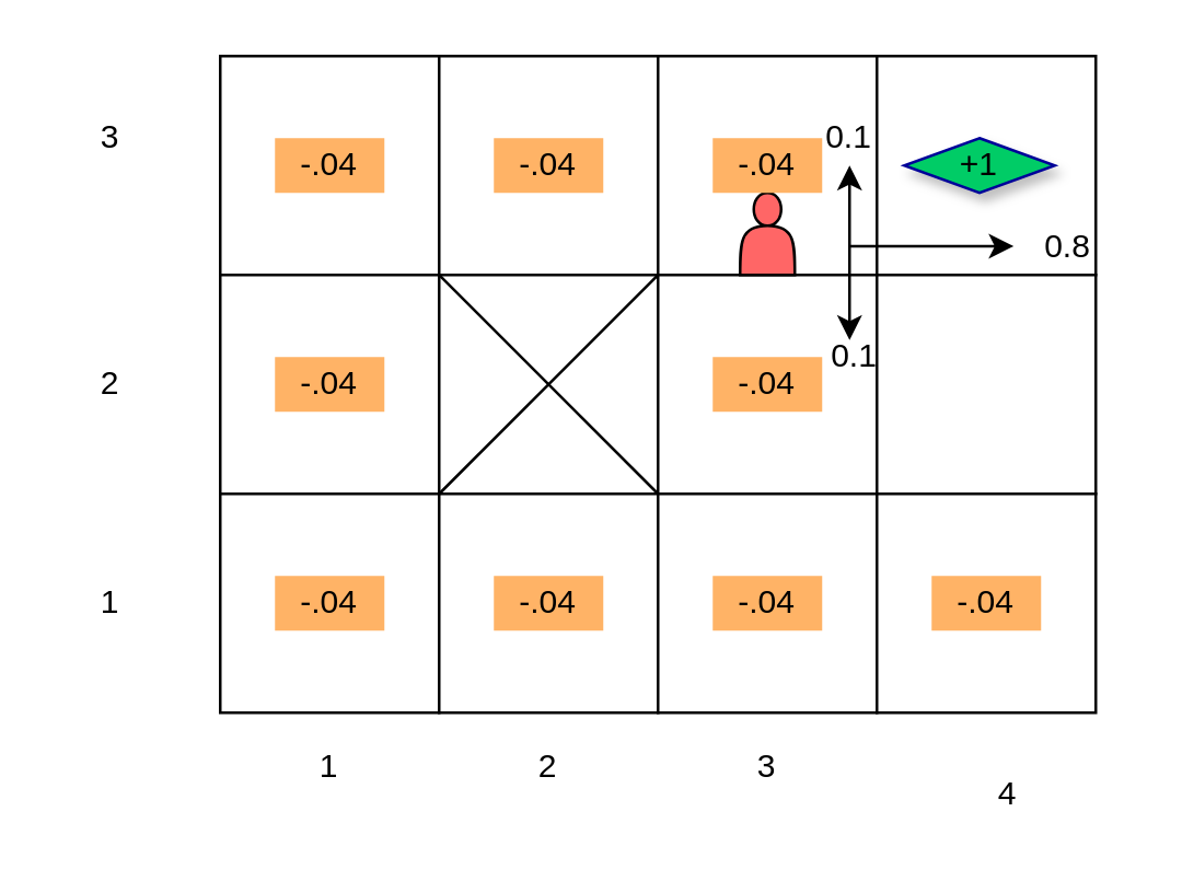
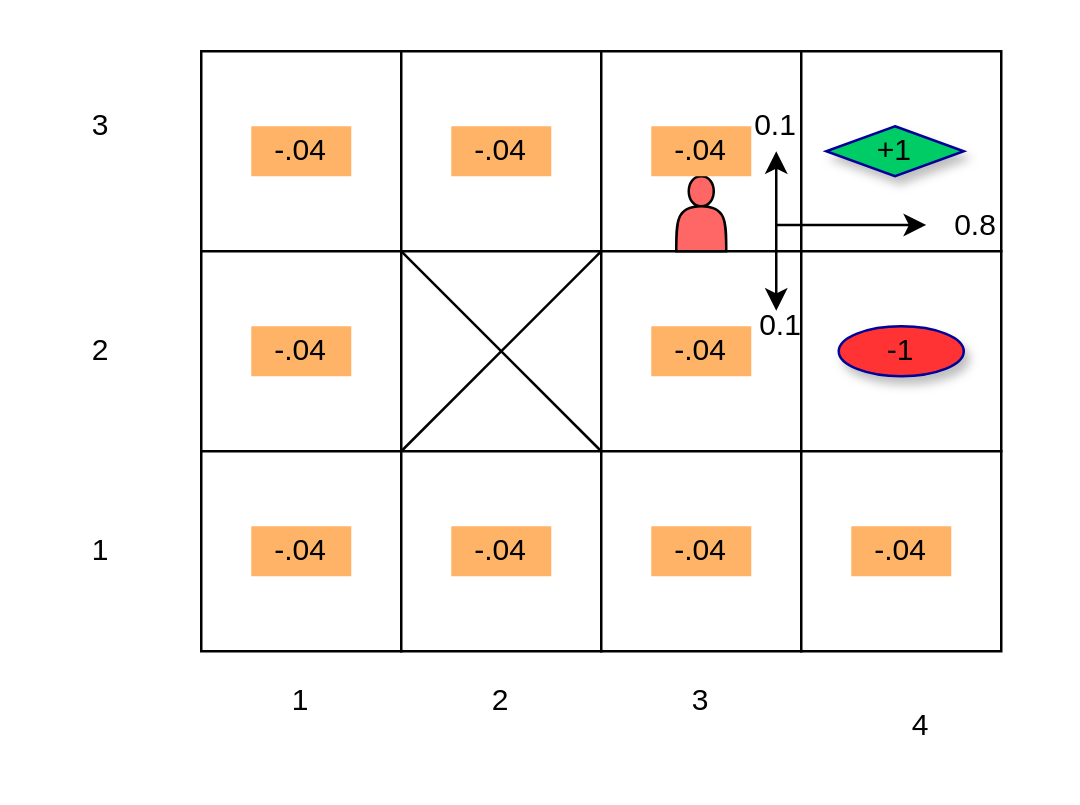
  <mxCell id="0" />
  <mxCell id="1" parent="0" />
  <mxCell id="2" value="" style="whiteSpace=wrap;html=1;aspect=fixed;" parent="1" vertex="1"><mxGeometry x="80" y="20" width="80" height="80" as="geometry" /></mxCell>
  <mxCell id="3" value="" style="whiteSpace=wrap;html=1;aspect=fixed;" parent="1" vertex="1"><mxGeometry x="160" y="20" width="80" height="80" as="geometry" /></mxCell>
  <mxCell id="4" value="" style="whiteSpace=wrap;html=1;aspect=fixed;" parent="1" vertex="1"><mxGeometry x="240" y="20" width="80" height="80" as="geometry" /></mxCell>
  <mxCell id="5" value="" style="whiteSpace=wrap;html=1;aspect=fixed;" parent="1" vertex="1"><mxGeometry x="320" y="20" width="80" height="80" as="geometry" /></mxCell>
  <mxCell id="6" value="" style="whiteSpace=wrap;html=1;aspect=fixed;" parent="1" vertex="1"><mxGeometry x="80" y="100" width="80" height="80" as="geometry" /></mxCell>
  <mxCell id="7" value="" style="whiteSpace=wrap;html=1;aspect=fixed;" parent="1" vertex="1"><mxGeometry x="160" y="100" width="80" height="80" as="geometry" /></mxCell>
  <mxCell id="8" value="" style="whiteSpace=wrap;html=1;aspect=fixed;" parent="1" vertex="1"><mxGeometry x="240" y="100" width="80" height="80" as="geometry" /></mxCell>
  <mxCell id="9" value="" style="whiteSpace=wrap;html=1;aspect=fixed;" parent="1" vertex="1"><mxGeometry x="320" y="100" width="80" height="80" as="geometry" /></mxCell>
  <mxCell id="10" value="" style="whiteSpace=wrap;html=1;aspect=fixed;" parent="1" vertex="1"><mxGeometry x="80" y="180" width="80" height="80" as="geometry" /></mxCell>
  <mxCell id="11" value="" style="whiteSpace=wrap;html=1;aspect=fixed;" parent="1" vertex="1"><mxGeometry x="160" y="180" width="80" height="80" as="geometry" /></mxCell>
  <mxCell id="12" value="" style="whiteSpace=wrap;html=1;aspect=fixed;" parent="1" vertex="1"><mxGeometry x="240" y="180" width="80" height="80" as="geometry" /></mxCell>
  <mxCell id="13" value="" style="whiteSpace=wrap;html=1;aspect=fixed;" parent="1" vertex="1"><mxGeometry x="320" y="180" width="80" height="80" as="geometry" /></mxCell>
  <mxCell id="14" value="" style="endArrow=none;html=1;entryX=0;entryY=0;entryDx=0;entryDy=0;exitX=0;exitY=0;exitDx=0;exitDy=0;" parent="1" source="12" target="7" edge="1"><mxGeometry width="50" height="50" relative="1" as="geometry"><mxPoint x="280" y="230" as="sourcePoint" /><mxPoint x="330" y="180" as="targetPoint" /></mxGeometry></mxCell>
  <mxCell id="15" value="" style="endArrow=none;html=1;entryX=0;entryY=0;entryDx=0;entryDy=0;exitX=0;exitY=0;exitDx=0;exitDy=0;" parent="1" source="11" target="8" edge="1"><mxGeometry width="50" height="50" relative="1" as="geometry"><mxPoint x="280" y="230" as="sourcePoint" /><mxPoint x="330" y="180" as="targetPoint" /></mxGeometry></mxCell>
  <mxCell id="16" value="" style="shape=actor;whiteSpace=wrap;html=1;fillColor=#FF6666;" parent="1" vertex="1"><mxGeometry x="270" y="70" width="20" height="30" as="geometry" /></mxCell>
  <mxCell id="17" value="-.04" style="text;html=1;strokeColor=none;fillColor=#FFB366;align=center;verticalAlign=middle;whiteSpace=wrap;rounded=0;" parent="1" vertex="1"><mxGeometry x="100" y="130" width="40" height="20" as="geometry" /></mxCell>
  <mxCell id="18" value="-.04" style="text;html=1;strokeColor=none;fillColor=#FFB366;align=center;verticalAlign=middle;whiteSpace=wrap;rounded=0;" parent="1" vertex="1"><mxGeometry x="100" y="50" width="40" height="20" as="geometry" /></mxCell>
  <mxCell id="19" value="-.04" style="text;html=1;strokeColor=none;fillColor=#FFB366;align=center;verticalAlign=middle;whiteSpace=wrap;rounded=0;" parent="1" vertex="1"><mxGeometry x="180" y="210" width="40" height="20" as="geometry" /></mxCell>
  <mxCell id="20" value="-.04" style="text;html=1;strokeColor=none;fillColor=#FFB366;align=center;verticalAlign=middle;whiteSpace=wrap;rounded=0;" parent="1" vertex="1"><mxGeometry x="180" y="50" width="40" height="20" as="geometry" /></mxCell>
  <mxCell id="21" value="-.04" style="text;html=1;strokeColor=none;fillColor=#FFB366;align=center;verticalAlign=middle;whiteSpace=wrap;rounded=0;" parent="1" vertex="1"><mxGeometry x="260" y="50" width="40" height="20" as="geometry" /></mxCell>
  <mxCell id="22" value="-.04" style="text;html=1;strokeColor=none;fillColor=#FFB366;align=center;verticalAlign=middle;whiteSpace=wrap;rounded=0;" parent="1" vertex="1"><mxGeometry x="260" y="130" width="40" height="20" as="geometry" /></mxCell>
  <mxCell id="23" value="-.04" style="text;html=1;strokeColor=none;fillColor=#FFB366;align=center;verticalAlign=middle;whiteSpace=wrap;rounded=0;" parent="1" vertex="1"><mxGeometry x="260" y="210" width="40" height="20" as="geometry" /></mxCell>
  <mxCell id="24" value="-.04" style="text;html=1;strokeColor=none;fillColor=#FFB366;align=center;verticalAlign=middle;whiteSpace=wrap;rounded=0;" parent="1" vertex="1"><mxGeometry x="340" y="210" width="40" height="20" as="geometry" /></mxCell>
+ <mxCell id="25" value="-1" style="ellipse;whiteSpace=wrap;html=1;align=center;container=1;recursiveResize=0;treeFolding=1;treeMoving=1;shadow=1;strokeColor=#000099;fillColor=#FF3333;" parent="1" vertex="1"><mxGeometry x="335" y="130" width="50" height="20" as="geometry" /></mxCell>
  <mxCell id="26" value="+1" style="rhombus;whiteSpace=wrap;html=1;align=center;container=1;recursiveResize=0;treeFolding=1;treeMoving=1;shadow=1;strokeColor=#000099;fillColor=#00CC66;" parent="1" vertex="1"><mxGeometry x="330" y="50" width="55" height="20" as="geometry" /></mxCell>
  <mxCell id="27" value="1" style="text;html=1;strokeColor=none;fillColor=none;align=center;verticalAlign=middle;whiteSpace=wrap;rounded=0;shadow=1;" parent="1" vertex="1"><mxGeometry x="100" y="270" width="40" height="20" as="geometry" /></mxCell>
  <mxCell id="28" value="2" style="text;html=1;strokeColor=none;fillColor=none;align=center;verticalAlign=middle;whiteSpace=wrap;rounded=0;shadow=1;" parent="1" vertex="1"><mxGeometry x="180" y="270" width="40" height="20" as="geometry" /></mxCell>
  <mxCell id="29" value="3" style="text;html=1;strokeColor=none;fillColor=none;align=center;verticalAlign=middle;whiteSpace=wrap;rounded=0;shadow=1;" parent="1" vertex="1"><mxGeometry x="260" y="270" width="40" height="20" as="geometry" /></mxCell>
  <mxCell id="30" value="4" style="text;html=1;strokeColor=none;fillColor=none;align=center;verticalAlign=middle;whiteSpace=wrap;rounded=0;shadow=1;" parent="1" vertex="1"><mxGeometry x="347.5" y="280" width="40" height="20" as="geometry" /></mxCell>
  <mxCell id="31" value="1" style="text;html=1;strokeColor=none;fillColor=none;align=center;verticalAlign=middle;whiteSpace=wrap;rounded=0;shadow=1;" parent="1" vertex="1"><mxGeometry x="20" y="210" width="40" height="20" as="geometry" /></mxCell>
  <mxCell id="32" value="2" style="text;html=1;strokeColor=none;fillColor=none;align=center;verticalAlign=middle;whiteSpace=wrap;rounded=0;shadow=1;" parent="1" vertex="1"><mxGeometry x="20" y="130" width="40" height="20" as="geometry" /></mxCell>
  <mxCell id="33" value="3" style="text;html=1;strokeColor=none;fillColor=none;align=center;verticalAlign=middle;whiteSpace=wrap;rounded=0;shadow=1;" parent="1" vertex="1"><mxGeometry x="20" y="40" width="40" height="20" as="geometry" /></mxCell>
  <mxCell id="34" value="-.04" style="text;html=1;strokeColor=none;fillColor=#FFB366;align=center;verticalAlign=middle;whiteSpace=wrap;rounded=0;" vertex="1" parent="1"><mxGeometry x="100" y="210" width="40" height="20" as="geometry" /></mxCell>
  <mxCell id="35" value="" style="endArrow=classic;startArrow=classic;html=1;entryX=0.875;entryY=0.5;entryDx=0;entryDy=0;entryPerimeter=0;exitX=1.25;exitY=-0.31;exitDx=0;exitDy=0;exitPerimeter=0;" edge="1" parent="1" source="22" target="4"><mxGeometry width="50" height="50" relative="1" as="geometry"><mxPoint x="280" y="230" as="sourcePoint" /><mxPoint x="330" y="180" as="targetPoint" /></mxGeometry></mxCell>
  <mxCell id="36" value="" style="endArrow=classic;html=1;" edge="1" parent="1"><mxGeometry width="50" height="50" relative="1" as="geometry"><mxPoint x="310" y="89.5" as="sourcePoint" /><mxPoint x="370" y="89.5" as="targetPoint" /></mxGeometry></mxCell>
  <mxCell id="37" value="0.1" style="text;html=1;strokeColor=none;fillColor=none;align=center;verticalAlign=middle;whiteSpace=wrap;rounded=0;" vertex="1" parent="1"><mxGeometry x="290" y="40" width="40" height="20" as="geometry" /></mxCell>
  <mxCell id="38" value="0.1" style="text;html=1;strokeColor=none;fillColor=none;align=center;verticalAlign=middle;whiteSpace=wrap;rounded=0;" vertex="1" parent="1"><mxGeometry x="292" y="120" width="40" height="20" as="geometry" /></mxCell>
  <mxCell id="39" value="0.8" style="text;html=1;strokeColor=none;fillColor=none;align=center;verticalAlign=middle;whiteSpace=wrap;rounded=0;" vertex="1" parent="1"><mxGeometry x="370" y="80" width="40" height="20" as="geometry" /></mxCell>
